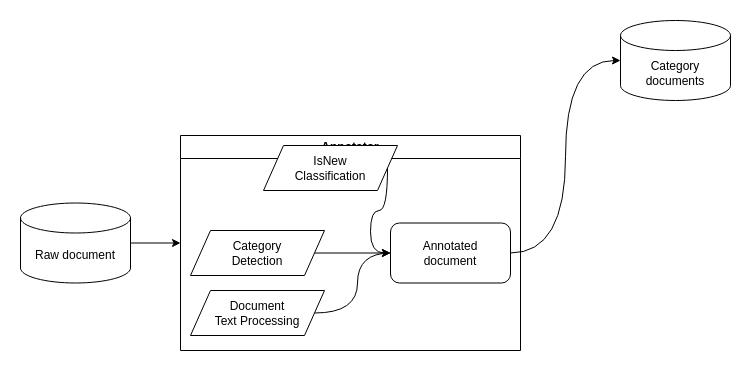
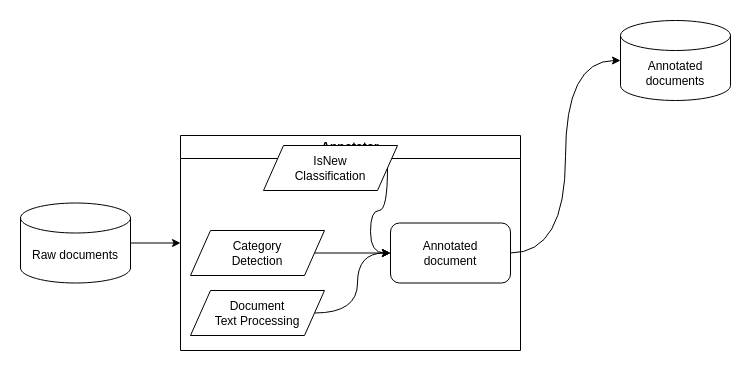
  <mxCell id="0" />
  <mxCell id="1" parent="0" />
  <mxCell id="2" style="edgeStyle=orthogonalEdgeStyle;rounded=0;orthogonalLoop=1;jettySize=auto;html=1;exitX=1;exitY=0.5;exitDx=0;exitDy=0;exitPerimeter=0;entryX=0;entryY=0.5;entryDx=0;entryDy=0;" edge="1" parent="1" source="3" target="4"><mxGeometry relative="1" as="geometry" /></mxCell>
- <mxCell id="3" value="Raw document" style="shape=cylinder3;whiteSpace=wrap;html=1;boundedLbl=1;backgroundOutline=1;size=15;" vertex="1" parent="1"><mxGeometry x="20" y="202.5" width="110" height="80" as="geometry" /></mxCell>
+ <mxCell id="3" value="Raw documents" style="shape=cylinder3;whiteSpace=wrap;html=1;boundedLbl=1;backgroundOutline=1;size=15;" vertex="1" parent="1"><mxGeometry x="20" y="202.5" width="110" height="80" as="geometry" /></mxCell>
  <mxCell id="4" value="Annotator" style="swimlane;whiteSpace=wrap;html=1;" vertex="1" parent="1"><mxGeometry x="180" y="135" width="340" height="215" as="geometry" /></mxCell>
  <mxCell id="5" style="edgeStyle=orthogonalEdgeStyle;rounded=0;orthogonalLoop=1;jettySize=auto;html=1;exitX=1;exitY=0.5;exitDx=0;exitDy=0;entryX=0;entryY=0.5;entryDx=0;entryDy=0;curved=1;" edge="1" parent="4" source="6" target="11"><mxGeometry relative="1" as="geometry" /></mxCell>
  <mxCell id="6" value="IsNew&lt;div&gt;Classification&lt;/div&gt;" style="shape=parallelogram;perimeter=parallelogramPerimeter;whiteSpace=wrap;html=1;fixedSize=1;" vertex="1" parent="4"><mxGeometry x="83" y="10" width="134" height="45" as="geometry" /></mxCell>
  <mxCell id="7" style="edgeStyle=orthogonalEdgeStyle;rounded=0;orthogonalLoop=1;jettySize=auto;html=1;exitX=1;exitY=0.5;exitDx=0;exitDy=0;entryX=0;entryY=0.5;entryDx=0;entryDy=0;" edge="1" parent="4" source="8" target="11"><mxGeometry relative="1" as="geometry" /></mxCell>
  <mxCell id="8" value="Category&lt;div&gt;Detection&lt;/div&gt;" style="shape=parallelogram;perimeter=parallelogramPerimeter;whiteSpace=wrap;html=1;fixedSize=1;" vertex="1" parent="4"><mxGeometry x="10" y="95" width="134" height="45" as="geometry" /></mxCell>
- <mxCell id="9" style="edgeStyle=orthogonalEdgeStyle;rounded=0;orthogonalLoop=1;jettySize=auto;html=1;exitX=1;exitY=0.5;exitDx=0;exitDy=0;entryX=0;entryY=0.5;entryDx=0;entryDy=0;curved=1;endArrow=none;" edge="1" parent="4" source="10" target="11"><mxGeometry relative="1" as="geometry" /></mxCell>
+ <mxCell id="9" style="edgeStyle=orthogonalEdgeStyle;rounded=0;orthogonalLoop=1;jettySize=auto;html=1;exitX=1;exitY=0.5;exitDx=0;exitDy=0;entryX=0;entryY=0.5;entryDx=0;entryDy=0;curved=1;" edge="1" parent="4" source="10" target="11"><mxGeometry relative="1" as="geometry" /></mxCell>
  <mxCell id="10" value="Document&lt;div&gt;Text Processing&lt;/div&gt;" style="shape=parallelogram;perimeter=parallelogramPerimeter;whiteSpace=wrap;html=1;fixedSize=1;" vertex="1" parent="4"><mxGeometry x="10" y="155" width="134" height="45" as="geometry" /></mxCell>
  <mxCell id="11" value="Annotated&lt;div&gt;document&lt;/div&gt;" style="whiteSpace=wrap;html=1;rounded=1;" vertex="1" parent="4"><mxGeometry x="210" y="87.5" width="120" height="60" as="geometry" /></mxCell>
- <mxCell id="12" value="Category documents" style="shape=cylinder3;whiteSpace=wrap;html=1;boundedLbl=1;backgroundOutline=1;size=15;" vertex="1" parent="1"><mxGeometry x="620" y="20" width="110" height="80" as="geometry" /></mxCell>
+ <mxCell id="12" value="Annotated documents" style="shape=cylinder3;whiteSpace=wrap;html=1;boundedLbl=1;backgroundOutline=1;size=15;" vertex="1" parent="1"><mxGeometry x="620" y="20" width="110" height="80" as="geometry" /></mxCell>
  <mxCell id="13" style="edgeStyle=orthogonalEdgeStyle;rounded=0;orthogonalLoop=1;jettySize=auto;html=1;exitX=1;exitY=0.5;exitDx=0;exitDy=0;entryX=0;entryY=0.5;entryDx=0;entryDy=0;entryPerimeter=0;curved=1;" edge="1" parent="1" source="11" target="12"><mxGeometry relative="1" as="geometry" /></mxCell>
